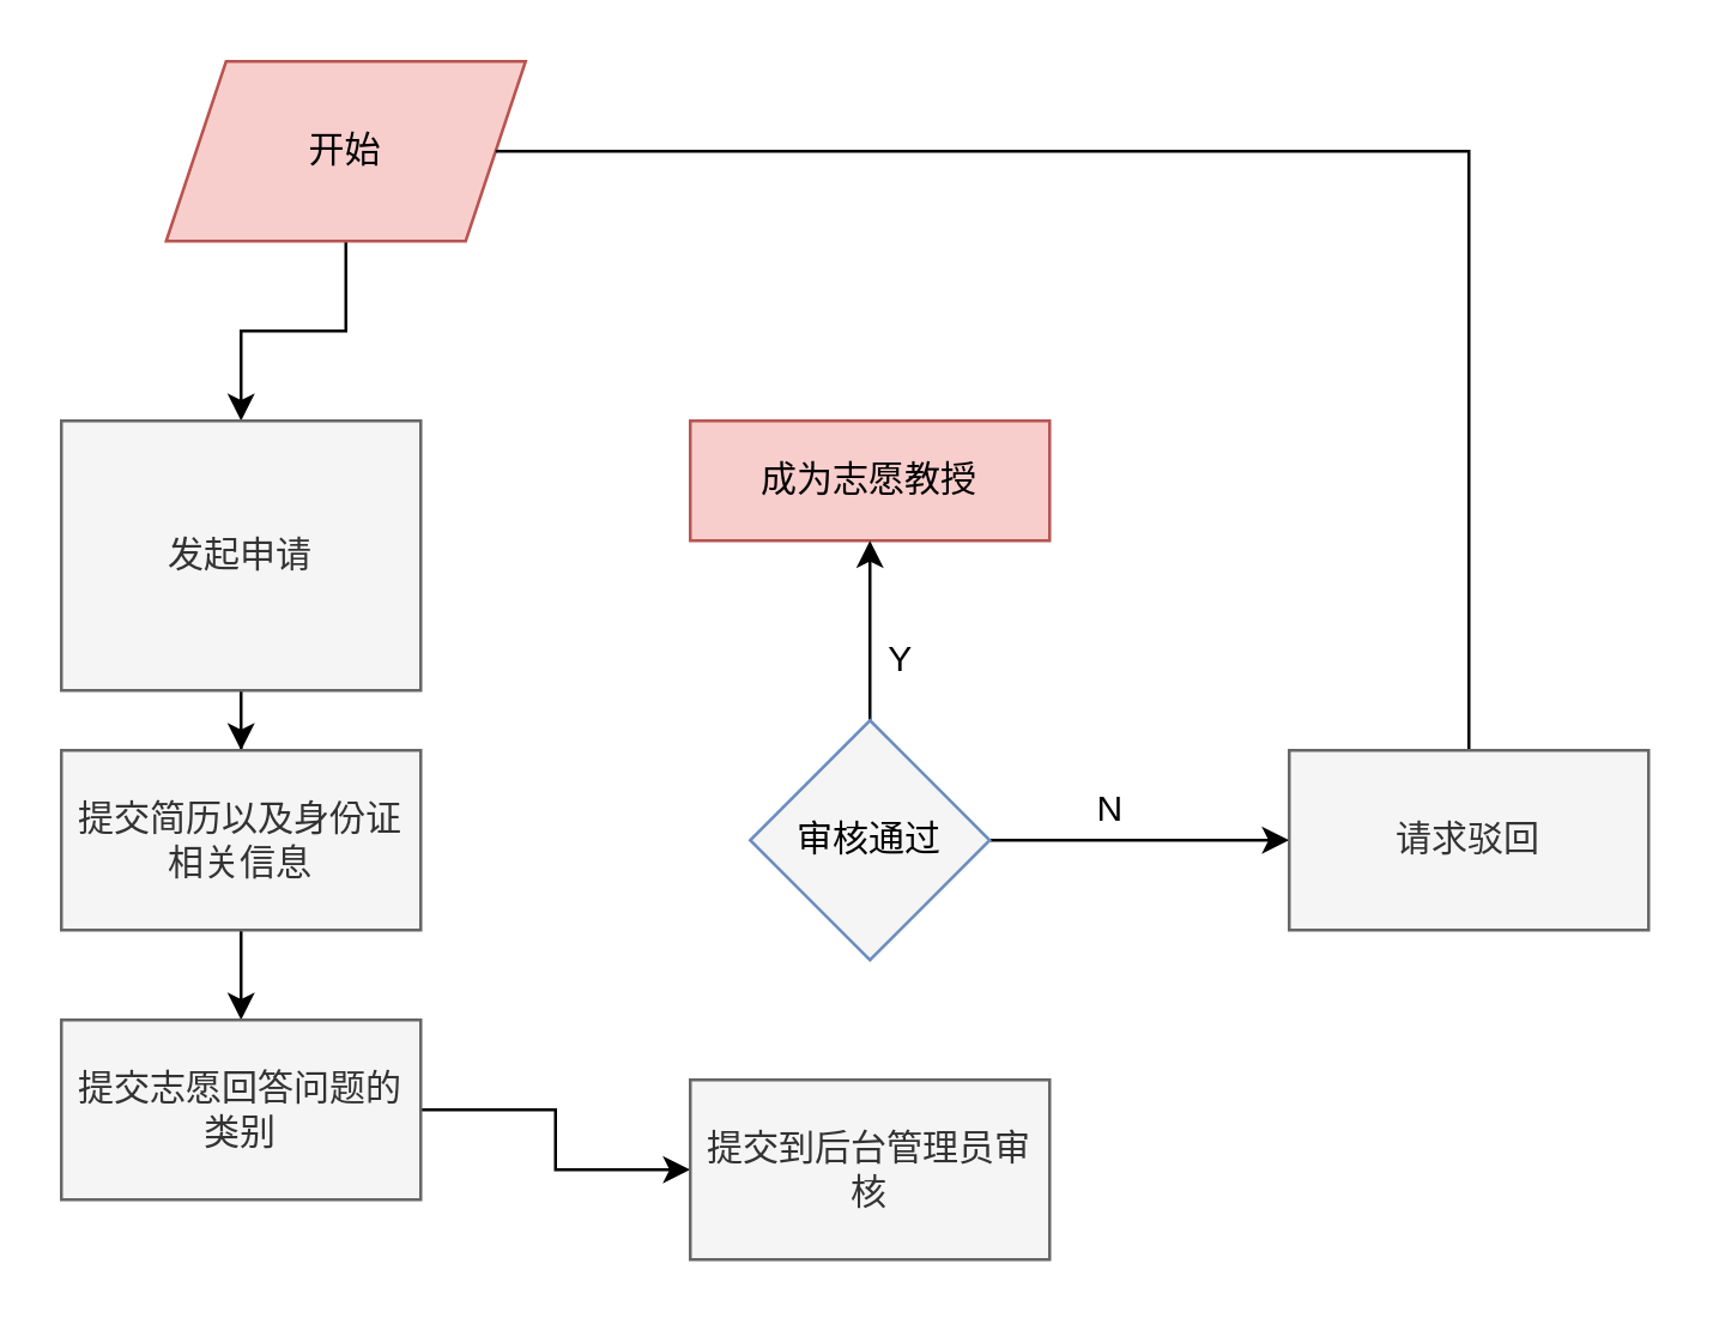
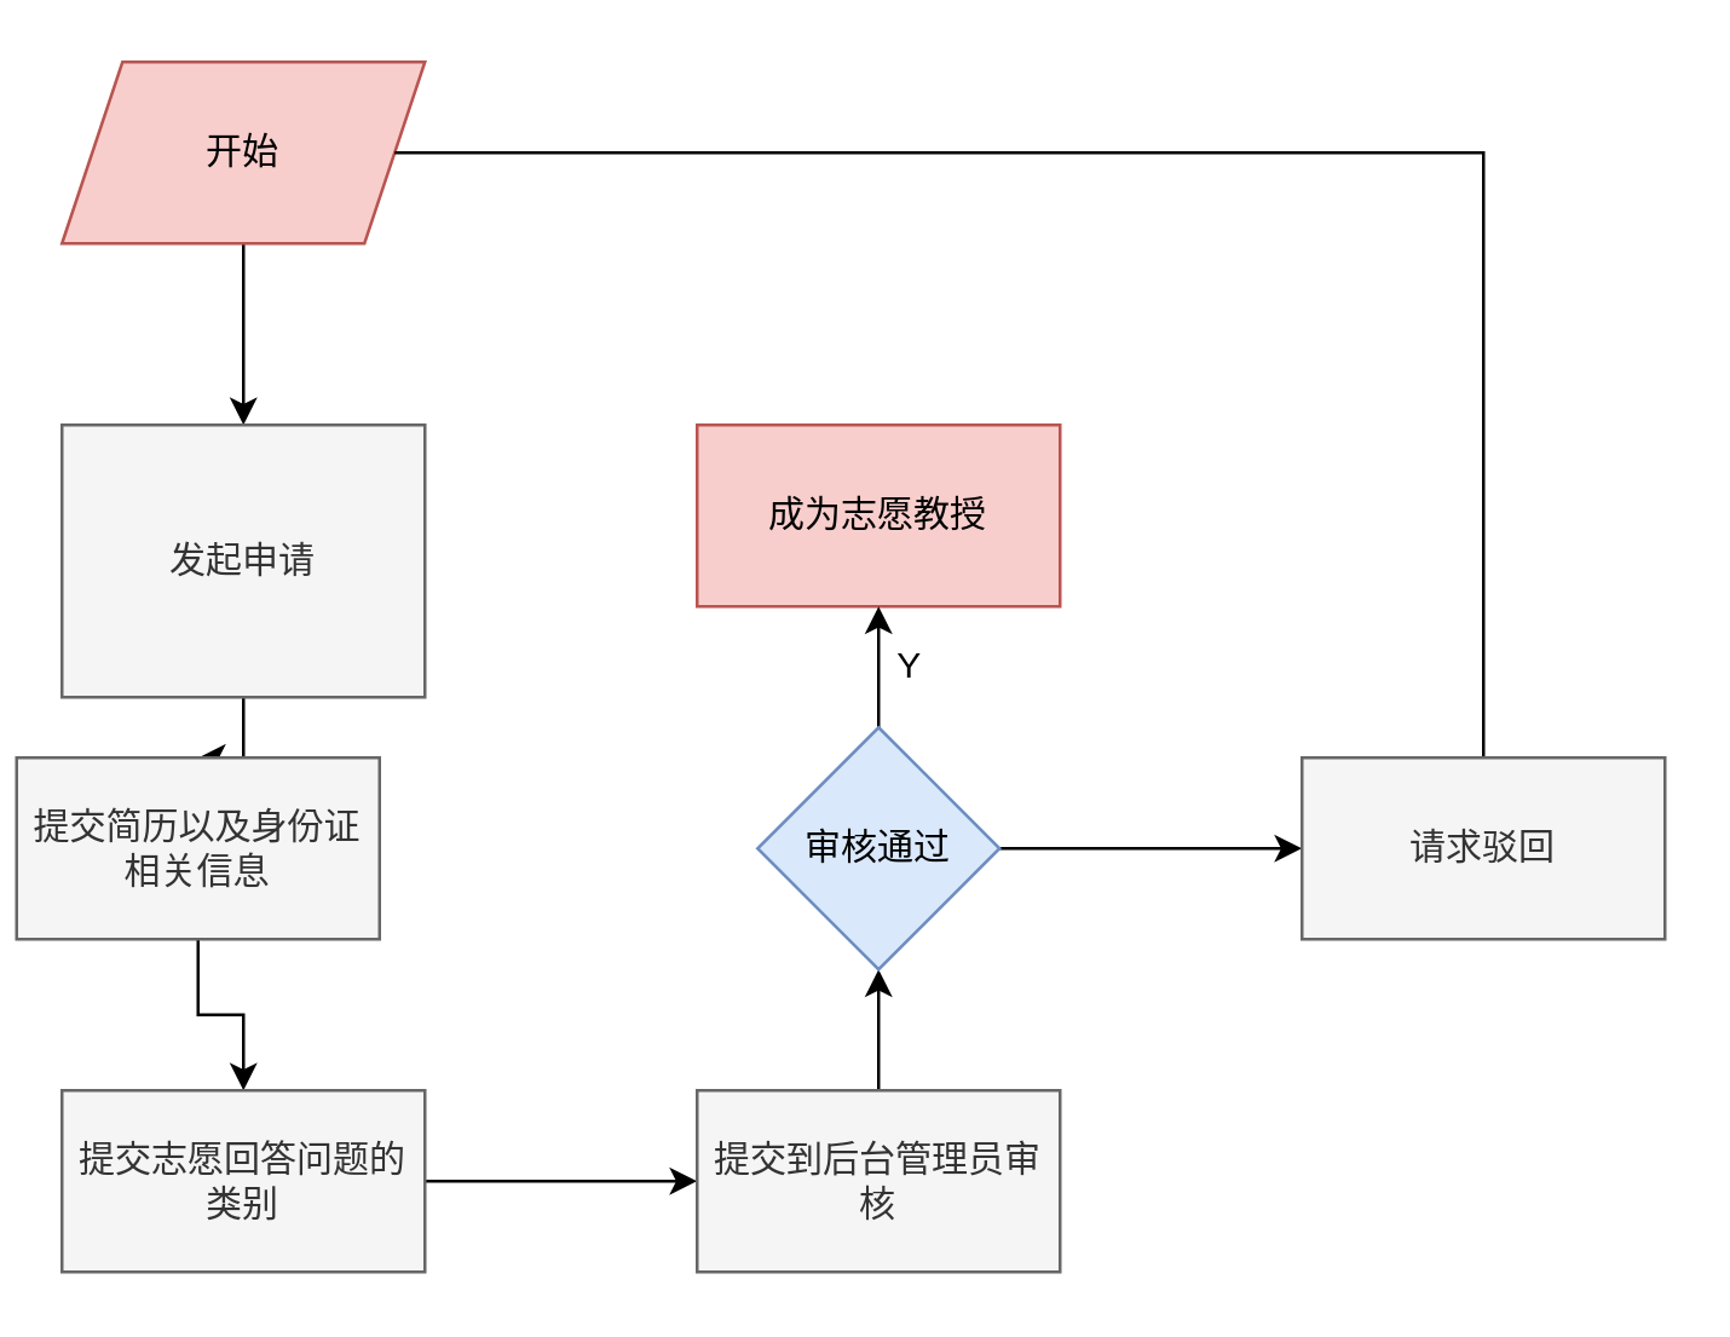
  <mxCell id="0" />
  <mxCell id="1" parent="0" />
  <mxCell id="2" style="edgeStyle=orthogonalEdgeStyle;rounded=0;orthogonalLoop=1;jettySize=auto;html=1;entryX=0.5;entryY=0;entryDx=0;entryDy=0;" edge="1" parent="1" source="3" target="5"><mxGeometry relative="1" as="geometry" /></mxCell>
- <mxCell id="3" value="&lt;p&gt;开始&lt;/p&gt;" style="shape=parallelogram;perimeter=parallelogramPerimeter;whiteSpace=wrap;html=1;fixedSize=1;fillColor=#f8cecc;strokeColor=#b85450;" vertex="1" parent="1"><mxGeometry x="55" y="20" width="120" height="60" as="geometry" /></mxCell>
+ <mxCell id="3" value="&lt;p&gt;开始&lt;/p&gt;" style="shape=parallelogram;perimeter=parallelogramPerimeter;whiteSpace=wrap;html=1;fixedSize=1;fillColor=#f8cecc;strokeColor=#b85450;" vertex="1" parent="1"><mxGeometry x="20" y="20" width="120" height="60" as="geometry" /></mxCell>
  <mxCell id="4" style="edgeStyle=orthogonalEdgeStyle;rounded=0;orthogonalLoop=1;jettySize=auto;html=1;entryX=0.5;entryY=0;entryDx=0;entryDy=0;" edge="1" parent="1" source="5" target="7"><mxGeometry relative="1" as="geometry" /></mxCell>
  <mxCell id="5" value="发起申请" style="rounded=0;whiteSpace=wrap;html=1;fillColor=#f5f5f5;fontColor=#333333;strokeColor=#666666;" vertex="1" parent="1"><mxGeometry x="20" y="140" width="120" height="90" as="geometry" /></mxCell>
  <mxCell id="6" style="edgeStyle=orthogonalEdgeStyle;rounded=0;orthogonalLoop=1;jettySize=auto;html=1;entryX=0.5;entryY=0;entryDx=0;entryDy=0;" edge="1" parent="1" source="7" target="9"><mxGeometry relative="1" as="geometry" /></mxCell>
- <mxCell id="7" value="提交简历以及身份证相关信息" style="rounded=0;whiteSpace=wrap;html=1;fillColor=#f5f5f5;fontColor=#333333;strokeColor=#666666;" vertex="1" parent="1"><mxGeometry x="20" y="250" width="120" height="60" as="geometry" /></mxCell>
+ <mxCell id="7" value="提交简历以及身份证相关信息" style="rounded=0;whiteSpace=wrap;html=1;fillColor=#f5f5f5;fontColor=#333333;strokeColor=#666666;" vertex="1" parent="1"><mxGeometry x="5" y="250" width="120" height="60" as="geometry" /></mxCell>
  <mxCell id="8" style="edgeStyle=orthogonalEdgeStyle;rounded=0;orthogonalLoop=1;jettySize=auto;html=1;entryX=0;entryY=0.5;entryDx=0;entryDy=0;" edge="1" parent="1" source="9" target="11"><mxGeometry relative="1" as="geometry" /></mxCell>
- <mxCell id="9" value="提交志愿回答问题的类别" style="rounded=0;whiteSpace=wrap;html=1;fillColor=#f5f5f5;fontColor=#333333;strokeColor=#666666;" vertex="1" parent="1"><mxGeometry x="20" y="340" width="120" height="60" as="geometry" /></mxCell>
+ <mxCell id="9" value="提交志愿回答问题的类别" style="rounded=0;whiteSpace=wrap;html=1;fillColor=#f5f5f5;fontColor=#333333;strokeColor=#666666;" vertex="1" parent="1"><mxGeometry x="20" y="360" width="120" height="60" as="geometry" /></mxCell>
+ <mxCell id="10" style="edgeStyle=orthogonalEdgeStyle;rounded=0;orthogonalLoop=1;jettySize=auto;html=1;entryX=0.5;entryY=1;entryDx=0;entryDy=0;" edge="1" parent="1" source="11" target="15"><mxGeometry relative="1" as="geometry" /></mxCell>
  <mxCell id="11" value="提交到后台管理员审核" style="rounded=0;whiteSpace=wrap;html=1;fillColor=#f5f5f5;fontColor=#333333;strokeColor=#666666;" vertex="1" parent="1"><mxGeometry x="230" y="360" width="120" height="60" as="geometry" /></mxCell>
- <mxCell id="12" value="成为志愿教授" style="rounded=0;whiteSpace=wrap;html=1;fillColor=#f8cecc;strokeColor=#b85450;" vertex="1" parent="1"><mxGeometry x="230" y="140" width="120" height="40" as="geometry" /></mxCell>
+ <mxCell id="12" value="成为志愿教授" style="rounded=0;whiteSpace=wrap;html=1;fillColor=#f8cecc;strokeColor=#b85450;" vertex="1" parent="1"><mxGeometry x="230" y="140" width="120" height="60" as="geometry" /></mxCell>
  <mxCell id="13" style="edgeStyle=orthogonalEdgeStyle;rounded=0;orthogonalLoop=1;jettySize=auto;html=1;exitX=0.5;exitY=0;exitDx=0;exitDy=0;entryX=0.5;entryY=1;entryDx=0;entryDy=0;" edge="1" parent="1" source="15" target="12"><mxGeometry relative="1" as="geometry" /></mxCell>
  <mxCell id="14" style="edgeStyle=orthogonalEdgeStyle;rounded=0;orthogonalLoop=1;jettySize=auto;html=1;" edge="1" parent="1" source="15"><mxGeometry relative="1" as="geometry"><mxPoint x="430" y="280" as="targetPoint" /></mxGeometry></mxCell>
- <mxCell id="15" value="审核通过" style="rhombus;whiteSpace=wrap;html=1;fillColor=#f5f5f5;strokeColor=#6c8ebf;" vertex="1" parent="1"><mxGeometry x="250" y="240" width="80" height="80" as="geometry" /></mxCell>
+ <mxCell id="15" value="审核通过" style="rhombus;whiteSpace=wrap;html=1;fillColor=#dae8fc;strokeColor=#6c8ebf;" vertex="1" parent="1"><mxGeometry x="250" y="240" width="80" height="80" as="geometry" /></mxCell>
  <mxCell id="16" value="Y" style="text;html=1;align=center;verticalAlign=middle;resizable=0;points=[];autosize=1;strokeColor=none;fillColor=none;" vertex="1" parent="1"><mxGeometry x="285" y="205" width="30" height="30" as="geometry" /></mxCell>
  <mxCell id="17" style="edgeStyle=orthogonalEdgeStyle;rounded=0;orthogonalLoop=1;jettySize=auto;html=1;entryX=1;entryY=0.5;entryDx=0;entryDy=0;endArrow=none;" edge="1" parent="1" source="18" target="3"><mxGeometry relative="1" as="geometry"><mxPoint x="170" y="50" as="targetPoint" /><Array as="points"><mxPoint x="490" y="50" /></Array></mxGeometry></mxCell>
  <mxCell id="18" value="请求驳回" style="rounded=0;whiteSpace=wrap;html=1;fillColor=#f5f5f5;fontColor=#333333;strokeColor=#666666;" vertex="1" parent="1"><mxGeometry x="430" y="250" width="120" height="60" as="geometry" /></mxCell>
- <mxCell id="19" value="N" style="text;html=1;align=center;verticalAlign=middle;resizable=0;points=[];autosize=1;strokeColor=none;fillColor=none;" vertex="1" parent="1"><mxGeometry x="355" y="255" width="30" height="30" as="geometry" /></mxCell>
